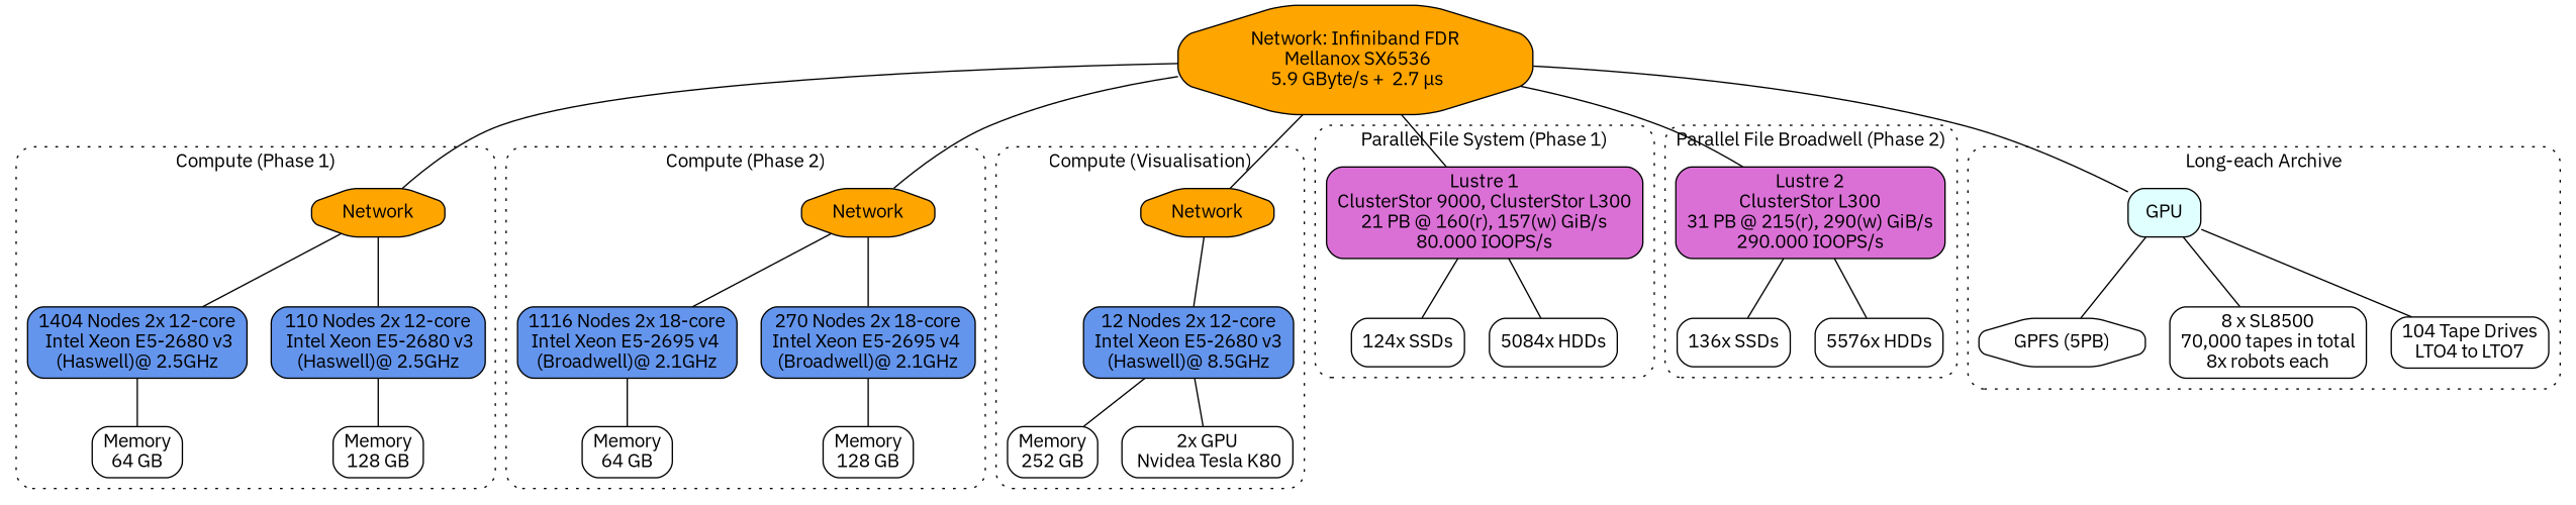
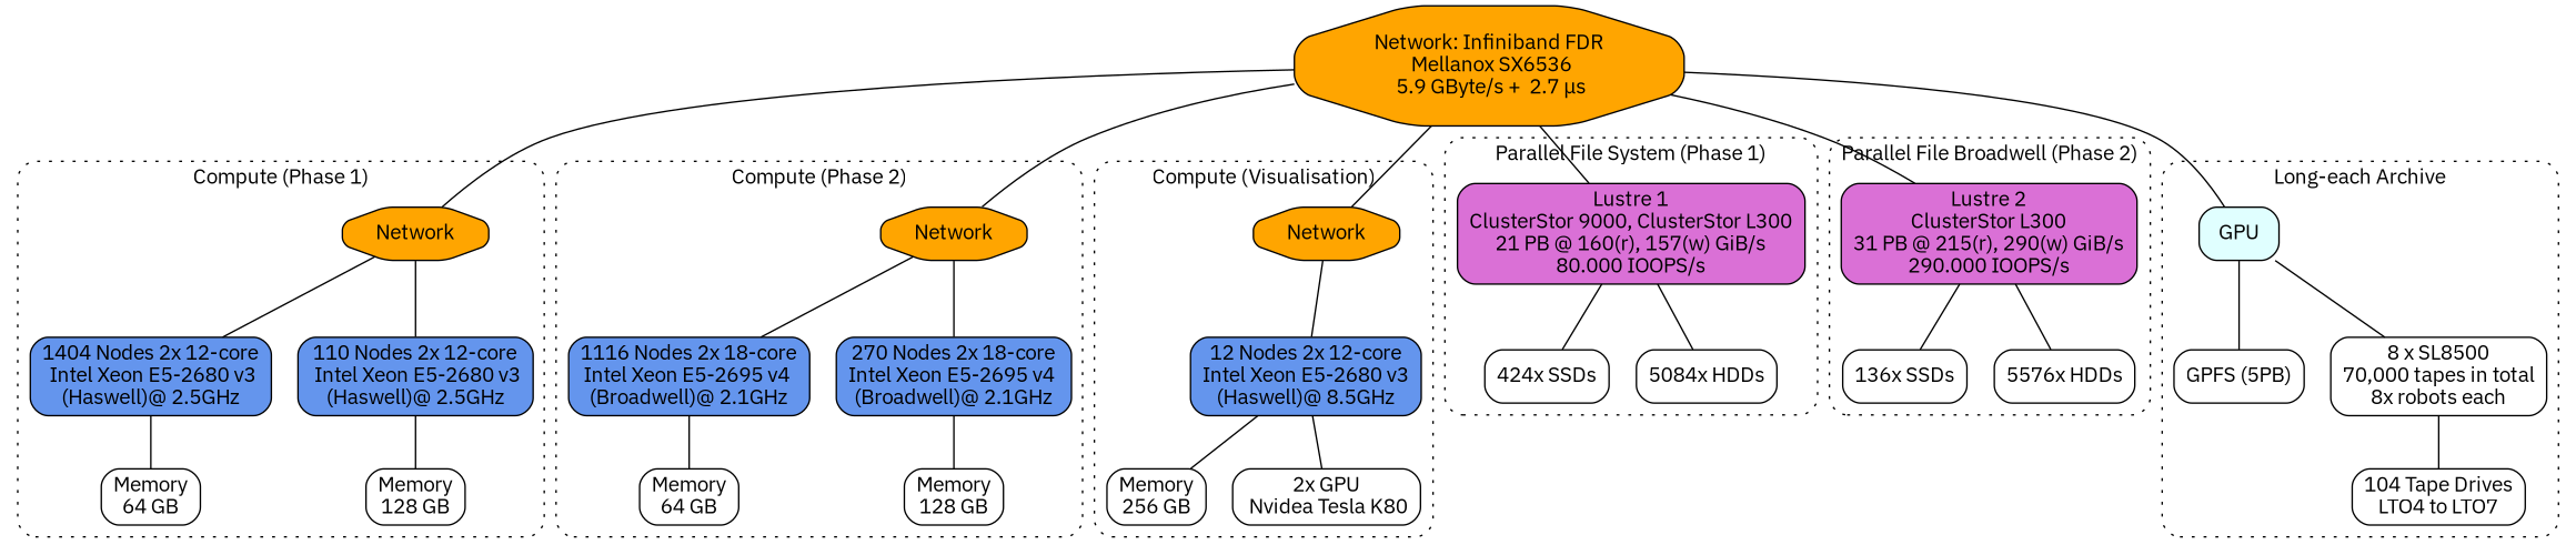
  graph {
    fontname="IBM Plex Sans"
    node [fillcolor=white fontname="IBM Plex Sans" shape=box style="filled, rounded"]
    edge [fontname="IBM Plex Sans"]
    n1 [fillcolor=orange label="Network: Infiniband FDR\n Mellanox SX6536\n 5.9 GByte/s +  2.7 μs" shape=octagon]
    n2 [fillcolor=cornflowerblue label="1404 Nodes 2x 12-core\n Intel Xeon E5-2680 v3\n(Haswell)@ 2.5GHz"]
    n3 [fillcolor=cornflowerblue label="110 Nodes 2x 12-core\n Intel Xeon E5-2680 v3\n(Haswell)@ 2.5GHz"]
    n4 [label="Memory\n64 GB"]
    n5 [label="Memory\n128 GB"]
    n6 [fillcolor=orange label=Network shape=octagon]
    n7 [fillcolor=cornflowerblue label="1116 Nodes 2x 18-core\nIntel Xeon E5-2695 v4 \n(Broadwell)@ 2.1GHz"]
    n8 [fillcolor=cornflowerblue label="270 Nodes 2x 18-core\nIntel Xeon E5-2695 v4 \n(Broadwell)@ 2.1GHz"]
    n9 [label="Memory\n64 GB"]
    n10 [label="Memory\n128 GB"]
    n11 [fillcolor=orange label=Network shape=octagon]
    n12 [fillcolor=cornflowerblue label="12 Nodes 2x 12-core\nIntel Xeon E5-2680 v3\n(Haswell)@ 8.5GHz"]
-   n13 [label="Memory\n252 GB"]
+   n13 [label="Memory\n256 GB"]
    n14 [label="2x GPU\n Nvidea Tesla K80"]
    n15 [fillcolor=orange label=Network shape=octagon]
    n16 [fillcolor=orchid label="Lustre 1\nClusterStor 9000, ClusterStor L300\n21 PB @ 160(r), 157(w) GiB/s\n80.000 IOOPS/s"]
-   n17 [label="124x SSDs"]
+   n17 [label="424x SSDs"]
    n18 [label="5084x HDDs"]
    n19 [fillcolor=orchid label="Lustre 2\nClusterStor L300\n31 PB @ 215(r), 290(w) GiB/s\n290.000 IOOPS/s"]
    n20 [label="136x SSDs"]
    n21 [label="5576x HDDs"]
    n22 [fillcolor=lightcyan label=GPU]
-   n23 [label="GPFS (5PB)" shape=octagon]
+   n23 [label="GPFS (5PB)"]
    n24 [label="8 x SL8500\n70,000 tapes in total\n8x robots each"]
    n25 [label="104 Tape Drives\nLTO4 to LTO7"]
    subgraph sub_1 {
      rank=same
      n1
    }
    subgraph cluster_2 {
      label="Compute (Phase 1)"
      style="dotted, rounded"
      n6
      subgraph sub_3 {
        label="Compute (Phase 1)"
        rank=same
        style="dotted, rounded"
        n2
        n3
      }
      subgraph sub_4 {
        label="Compute (Phase 1)"
        rank=same
        style="dotted, rounded"
        n4
        n5
      }
    }
    subgraph cluster_5 {
      label="Compute (Phase 2)"
      style="dotted, rounded"
      n11
      subgraph sub_6 {
        label="Compute (Phase 2)"
        rank=same
        style="dotted, rounded"
        n7
        n8
      }
      subgraph sub_7 {
        label="Compute (Phase 2)"
        rank=same
        style="dotted, rounded"
        n9
        n10
      }
    }
    subgraph cluster_8 {
      label="Compute (Visualisation)"
      style="dotted, rounded"
      n15
      subgraph sub_9 {
        label="Compute (Visualisation)"
        rank=same
        style="dotted, rounded"
        n12
      }
      subgraph sub_10 {
        label="Compute (Visualisation)"
        rank=same
        style="dotted, rounded"
        n13
        n14
      }
    }
    subgraph cluster_11 {
      label="Parallel File System (Phase 1)"
      style="dotted, rounded"
      n16
      n17
      n18
    }
    subgraph cluster_12 {
      label="Parallel File Broadwell (Phase 2)"
      style="dotted, rounded"
      n19
      n20
      n21
    }
    subgraph cluster_13 {
      label="Long-each Archive"
      style="dotted, rounded"
      n22
      n23
      n24
      n25
    }
    n1 -- n6
    n1 -- n11
    n1 -- n15
    n1 -- n16
    n1 -- n19
    n1 -- n22
    n2 -- n4
    n3 -- n5
    n6 -- n2
    n6 -- n3
    n7 -- n9
    n8 -- n10
    n11 -- n7
    n11 -- n8
    n12 -- n13
    n12 -- n14
    n15 -- n12
    n16 -- n17
    n16 -- n18
    n19 -- n20
    n19 -- n21
    n22 -- n23
    n22 -- n24
-   n22 -- n25
+   n24 -- n25
  }
